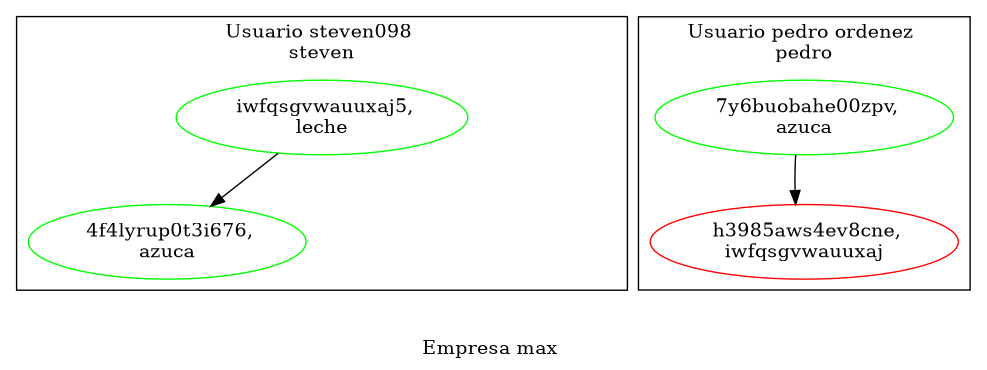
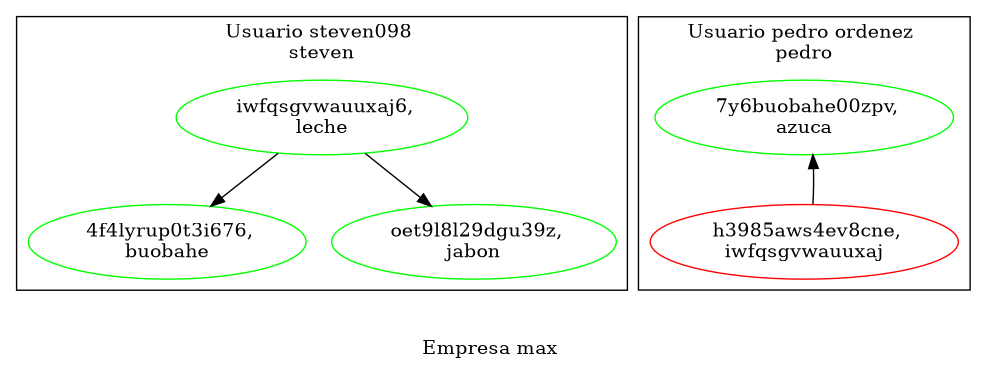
  digraph {
    label="Empresa max "
    node [color=green]
-   n1 [height=0.5 label=" 4f4lyrup0t3i676,\nazuca" width=1.2]
-   n2 [height=0.5 label=" iwfqsgvwauuxaj5,\nleche" width=1.2]
+   n1 [height=0.5 label=" 4f4lyrup0t3i676,\nbuobahe" width=1.2]
+   n2 [height=0.5 label=" iwfqsgvwauuxaj6,\nleche" width=1.2]
+   n3 [height=0.5 label=" oet9l8l29dgu39z,\njabon" width=1.2]
    n4 [height=0.5 label=" 7y6buobahe00zpv,\nazuca" width=1.2]
    n5 [color=red height=0.5 label=" h3985aws4ev8cne,\niwfqsgvwauuxaj" width=1.2]
    subgraph cluster_1 {
      label="Usuario steven098 \n steven "
      n1
      n2
+     n3
    }
    subgraph cluster_2 {
      label="Usuario pedro ordenez \n pedro "
      n4
      n5
    }
    subgraph cluster_3 {
      label="Usuario kevin lopez \n kevin "
    }
    n2 -> n1
-   n4 -> n5
+   n2 -> n3
+   n5 -> n4
  }
